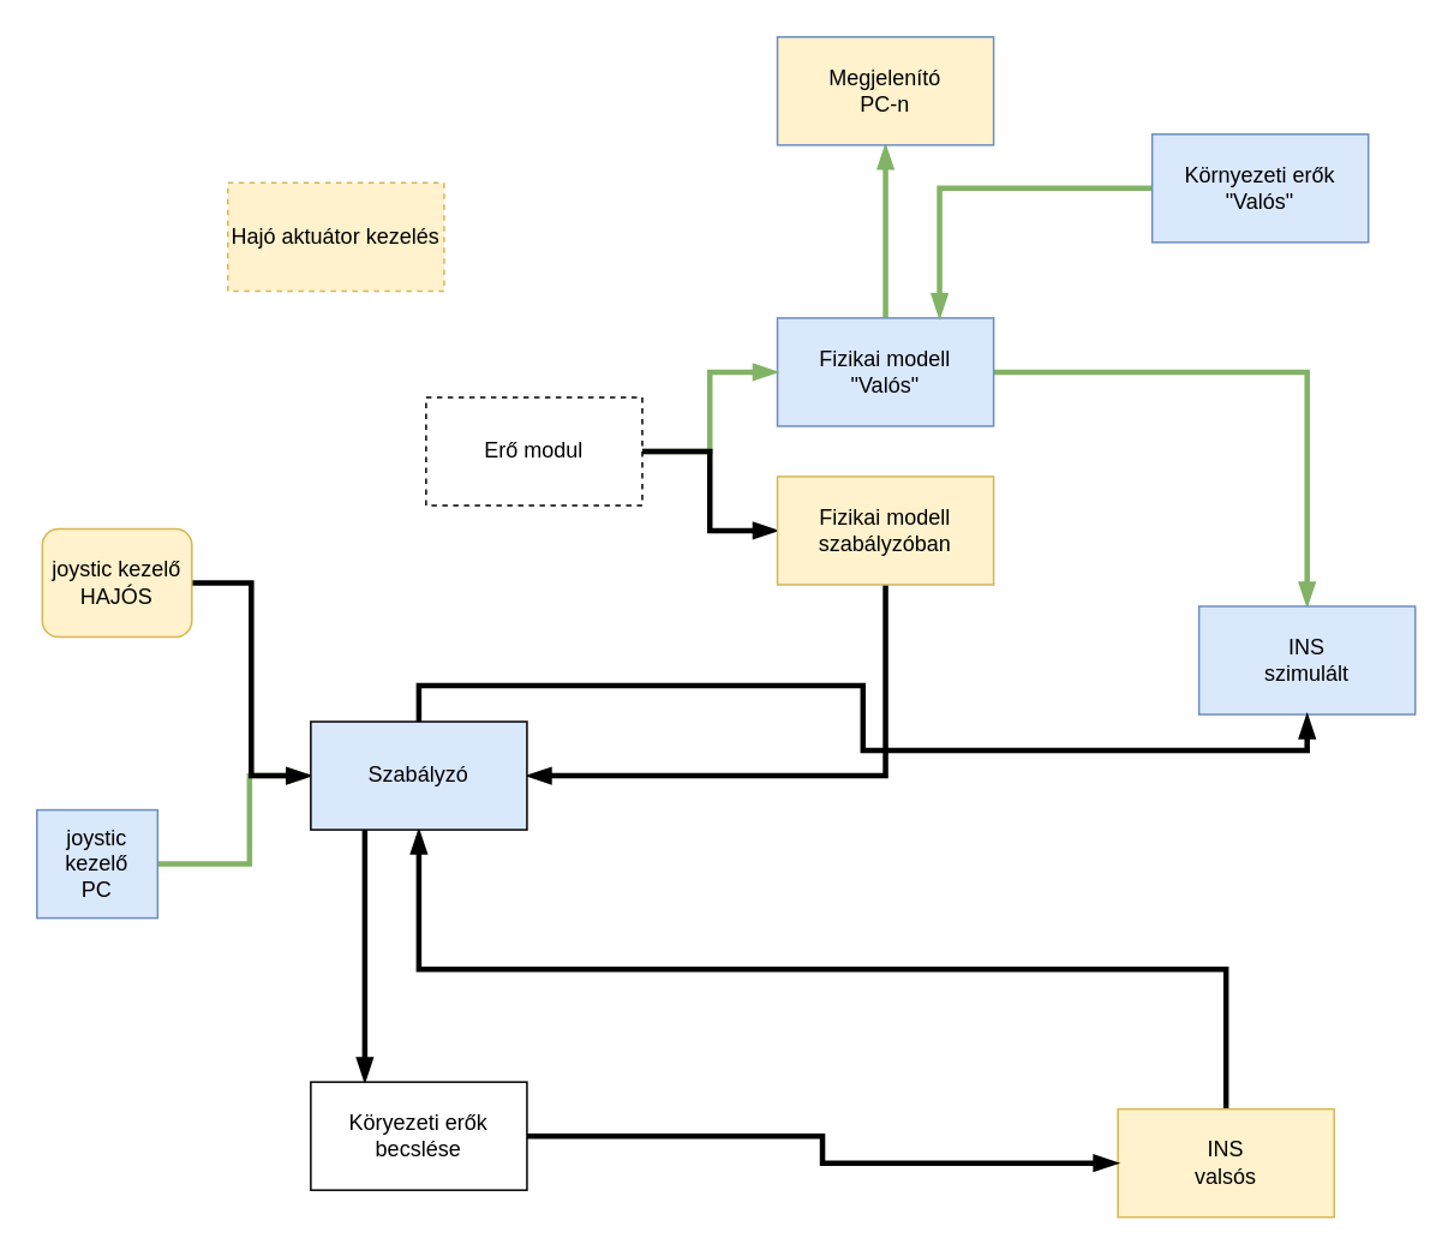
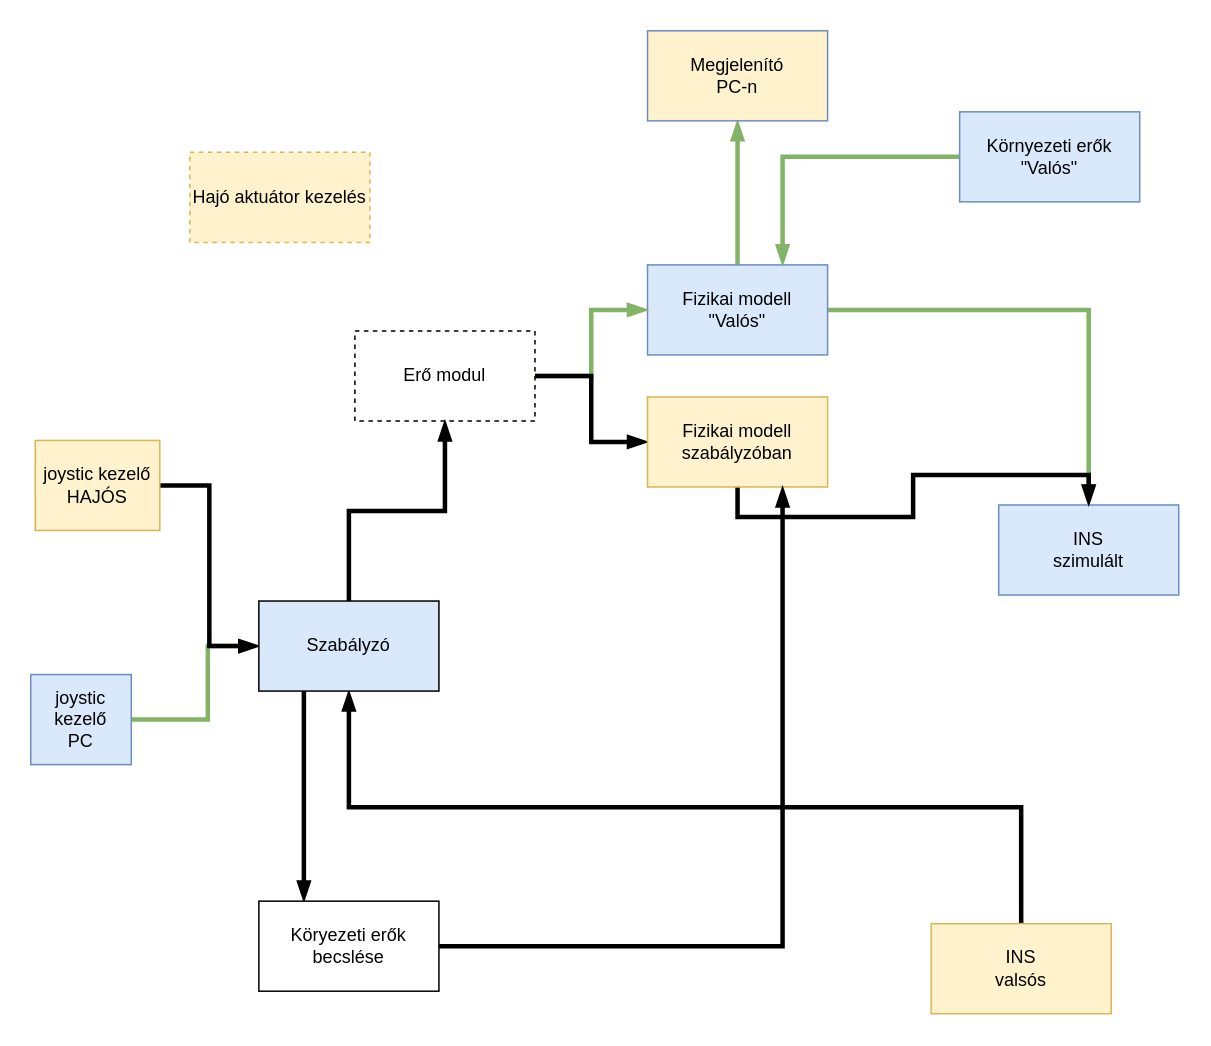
  <mxCell id="0" />
  <mxCell id="1" parent="0" />
  <mxCell id="2" style="edgeStyle=orthogonalEdgeStyle;rounded=0;orthogonalLoop=1;jettySize=auto;html=1;entryX=0.5;entryY=1;entryDx=0;entryDy=0;strokeWidth=3;endArrow=blockThin;endFill=1;fillColor=#d5e8d4;strokeColor=#82b366;" edge="1" parent="1" source="4" target="5"><mxGeometry relative="1" as="geometry" /></mxCell>
  <mxCell id="3" style="edgeStyle=orthogonalEdgeStyle;rounded=0;orthogonalLoop=1;jettySize=auto;html=1;exitX=1;exitY=0.5;exitDx=0;exitDy=0;endArrow=blockThin;endFill=1;strokeWidth=3;fillColor=#d5e8d4;strokeColor=#82b366;" edge="1" parent="1" source="4" target="13"><mxGeometry relative="1" as="geometry" /></mxCell>
  <mxCell id="4" value="Fizikai modell&lt;br&gt;&quot;Valós&quot;" style="rounded=0;whiteSpace=wrap;html=1;fillColor=#dae8fc;strokeColor=#6c8ebf;" vertex="1" parent="1"><mxGeometry x="431" y="176" width="120" height="60" as="geometry" /></mxCell>
  <mxCell id="5" value="Megjelenító&lt;br&gt;PC-n" style="rounded=0;whiteSpace=wrap;html=1;fillColor=#fff2cc;strokeColor=#6c8ebf;" vertex="1" parent="1"><mxGeometry x="431" y="20" width="120" height="60" as="geometry" /></mxCell>
  <mxCell id="6" style="edgeStyle=orthogonalEdgeStyle;rounded=0;orthogonalLoop=1;jettySize=auto;html=1;exitX=1;exitY=0.5;exitDx=0;exitDy=0;entryX=0;entryY=0.5;entryDx=0;entryDy=0;endArrow=blockThin;endFill=1;strokeWidth=3;fillColor=#d5e8d4;strokeColor=#82b366;" edge="1" parent="1" source="7" target="20"><mxGeometry relative="1" as="geometry"><Array as="points"><mxPoint x="138" y="479" /><mxPoint x="138" y="430" /></Array></mxGeometry></mxCell>
  <mxCell id="7" value="joystic kezelő&lt;br&gt;PC" style="rounded=0;whiteSpace=wrap;html=1;fillColor=#dae8fc;strokeColor=#6c8ebf;" vertex="1" parent="1"><mxGeometry x="20" y="449" width="67" height="60" as="geometry" /></mxCell>
  <mxCell id="8" style="edgeStyle=orthogonalEdgeStyle;rounded=0;orthogonalLoop=1;jettySize=auto;html=1;exitX=1;exitY=0.5;exitDx=0;exitDy=0;entryX=0;entryY=0.5;entryDx=0;entryDy=0;endArrow=blockThin;endFill=1;strokeWidth=3;" edge="1" parent="1" source="9" target="20"><mxGeometry relative="1" as="geometry" /></mxCell>
- <mxCell id="9" value="joystic kezelő&lt;br&gt;HAJÓS" style="whiteSpace=wrap;html=1;fillColor=#fff2cc;strokeColor=#d6b656;rounded=1;" vertex="1" parent="1"><mxGeometry x="23" y="293" width="83" height="60" as="geometry" /></mxCell>
+ <mxCell id="9" value="joystic kezelő&lt;br&gt;HAJÓS" style="rounded=0;whiteSpace=wrap;html=1;fillColor=#fff2cc;strokeColor=#d6b656;" vertex="1" parent="1"><mxGeometry x="23" y="293" width="83" height="60" as="geometry" /></mxCell>
  <mxCell id="10" style="edgeStyle=orthogonalEdgeStyle;rounded=0;orthogonalLoop=1;jettySize=auto;html=1;exitX=1;exitY=0.5;exitDx=0;exitDy=0;entryX=0;entryY=0.5;entryDx=0;entryDy=0;endArrow=blockThin;endFill=1;strokeWidth=3;fillColor=#d5e8d4;strokeColor=#82b366;" edge="1" parent="1" source="12" target="4"><mxGeometry relative="1" as="geometry" /></mxCell>
  <mxCell id="11" style="edgeStyle=orthogonalEdgeStyle;rounded=0;orthogonalLoop=1;jettySize=auto;html=1;exitX=1;exitY=0.5;exitDx=0;exitDy=0;entryX=0;entryY=0.5;entryDx=0;entryDy=0;endArrow=blockThin;endFill=1;strokeWidth=3;" edge="1" parent="1" source="12" target="17"><mxGeometry relative="1" as="geometry" /></mxCell>
  <mxCell id="12" value="Erő modul" style="rounded=0;whiteSpace=wrap;html=1;dashed=1;" vertex="1" parent="1"><mxGeometry x="236" y="220" width="120" height="60" as="geometry" /></mxCell>
  <mxCell id="13" value="INS&lt;br&gt;szimulált" style="rounded=0;whiteSpace=wrap;html=1;fillColor=#dae8fc;strokeColor=#6c8ebf;" vertex="1" parent="1"><mxGeometry x="665" y="336" width="120" height="60" as="geometry" /></mxCell>
  <mxCell id="14" style="edgeStyle=orthogonalEdgeStyle;rounded=0;orthogonalLoop=1;jettySize=auto;html=1;exitX=0.5;exitY=0;exitDx=0;exitDy=0;entryX=0.5;entryY=1;entryDx=0;entryDy=0;endArrow=blockThin;endFill=1;strokeWidth=3;" edge="1" parent="1" source="15" target="20"><mxGeometry relative="1" as="geometry" /></mxCell>
  <mxCell id="15" value="INS&lt;br&gt;valsós" style="rounded=0;whiteSpace=wrap;html=1;fillColor=#fff2cc;strokeColor=#d6b656;" vertex="1" parent="1"><mxGeometry x="620" y="615" width="120" height="60" as="geometry" /></mxCell>
- <mxCell id="16" style="edgeStyle=orthogonalEdgeStyle;rounded=0;orthogonalLoop=1;jettySize=auto;html=1;exitX=0.5;exitY=1;exitDx=0;exitDy=0;entryX=1;entryY=0.5;entryDx=0;entryDy=0;endArrow=blockThin;endFill=1;strokeWidth=3;" edge="1" parent="1" source="17" target="20"><mxGeometry relative="1" as="geometry" /></mxCell>
+ <mxCell id="16" style="edgeStyle=orthogonalEdgeStyle;rounded=0;orthogonalLoop=1;jettySize=auto;html=1;exitX=0.5;exitY=1;exitDx=0;exitDy=0;endArrow=blockThin;endFill=1;strokeWidth=3;" edge="1" parent="1" source="17" target="13"><mxGeometry relative="1" as="geometry" /></mxCell>
  <mxCell id="17" value="Fizikai modell&lt;br&gt;szabályzóban" style="rounded=0;whiteSpace=wrap;html=1;fillColor=#fff2cc;strokeColor=#d6b656;" vertex="1" parent="1"><mxGeometry x="431" y="264" width="120" height="60" as="geometry" /></mxCell>
- <mxCell id="18" style="edgeStyle=orthogonalEdgeStyle;rounded=0;orthogonalLoop=1;jettySize=auto;html=1;exitX=0.5;exitY=0;exitDx=0;exitDy=0;endArrow=blockThin;endFill=1;strokeWidth=3;" edge="1" parent="1" source="20" target="13"><mxGeometry relative="1" as="geometry" /></mxCell>
+ <mxCell id="18" style="edgeStyle=orthogonalEdgeStyle;rounded=0;orthogonalLoop=1;jettySize=auto;html=1;exitX=0.5;exitY=0;exitDx=0;exitDy=0;endArrow=blockThin;endFill=1;strokeWidth=3;" edge="1" parent="1" source="20" target="12"><mxGeometry relative="1" as="geometry" /></mxCell>
  <mxCell id="19" style="edgeStyle=orthogonalEdgeStyle;rounded=0;orthogonalLoop=1;jettySize=auto;html=1;exitX=0.25;exitY=1;exitDx=0;exitDy=0;entryX=0.25;entryY=0;entryDx=0;entryDy=0;endArrow=blockThin;endFill=1;strokeWidth=3;" edge="1" parent="1" source="20" target="23"><mxGeometry relative="1" as="geometry" /></mxCell>
  <mxCell id="20" value="Szabályzó" style="rounded=0;whiteSpace=wrap;html=1;fillColor=#dae8fc;" vertex="1" parent="1"><mxGeometry x="172" y="400" width="120" height="60" as="geometry" /></mxCell>
  <mxCell id="21" value="Hajó aktuátor kezelés" style="rounded=0;whiteSpace=wrap;html=1;fillColor=#fff2cc;strokeColor=#d6b656;dashed=1;" vertex="1" parent="1"><mxGeometry x="126" y="101" width="120" height="60" as="geometry" /></mxCell>
- <mxCell id="22" style="edgeStyle=orthogonalEdgeStyle;rounded=0;orthogonalLoop=1;jettySize=auto;html=1;endArrow=blockThin;endFill=1;strokeWidth=3;" edge="1" parent="1" source="23" target="15"><mxGeometry relative="1" as="geometry" /></mxCell>
+ <mxCell id="22" style="edgeStyle=orthogonalEdgeStyle;rounded=0;orthogonalLoop=1;jettySize=auto;html=1;entryX=0.75;entryY=1;entryDx=0;entryDy=0;endArrow=blockThin;endFill=1;strokeWidth=3;" edge="1" parent="1" source="23" target="17"><mxGeometry relative="1" as="geometry" /></mxCell>
  <mxCell id="23" value="Köryezeti erők becslése" style="rounded=0;whiteSpace=wrap;html=1;" vertex="1" parent="1"><mxGeometry x="172" y="600" width="120" height="60" as="geometry" /></mxCell>
  <mxCell id="24" style="edgeStyle=orthogonalEdgeStyle;rounded=0;orthogonalLoop=1;jettySize=auto;html=1;entryX=0.75;entryY=0;entryDx=0;entryDy=0;endArrow=blockThin;endFill=1;strokeWidth=3;fillColor=#d5e8d4;strokeColor=#82b366;" edge="1" parent="1" source="25" target="4"><mxGeometry relative="1" as="geometry" /></mxCell>
  <mxCell id="25" value="Környezeti erők&lt;br&gt;&quot;Valós&quot;" style="rounded=0;whiteSpace=wrap;html=1;fillColor=#dae8fc;strokeColor=#6c8ebf;" vertex="1" parent="1"><mxGeometry x="639" y="74" width="120" height="60" as="geometry" /></mxCell>
